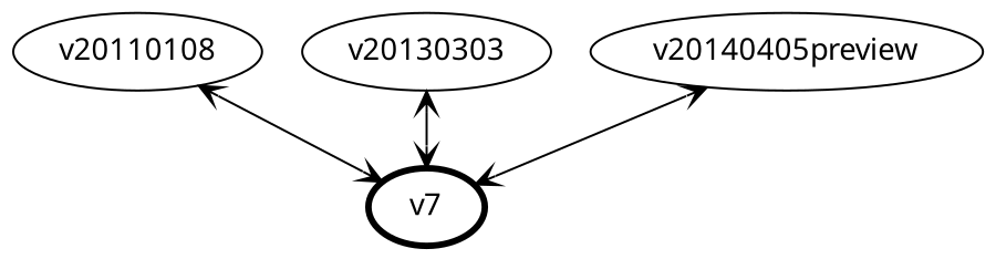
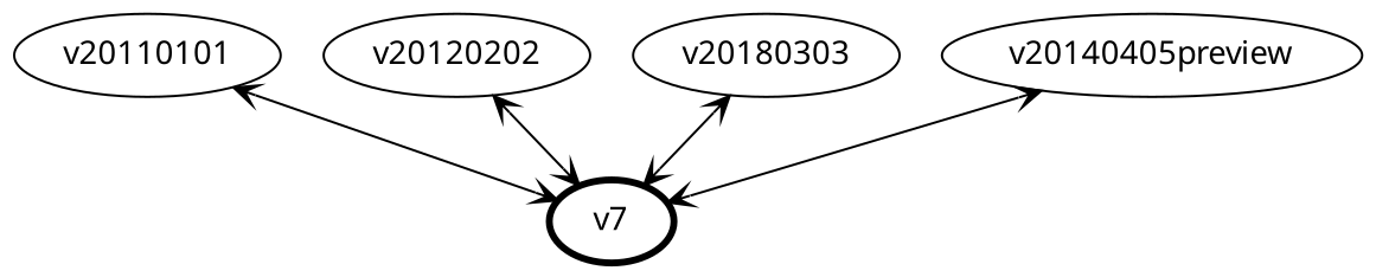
  graph {
    fontname="Noto Sans"
    node [fontname="Noto Sans" group=api shape=ellipse]
    edge [arrowhead=vee arrowtail=vee dir=both fontname="Noto Sans"]
-   v20110101 [label=v20110108]
-   v20130303
+   v20110101
+   v20120202
+   v20130303 [label=v20180303]
    n4 [label=v20140405preview]
    n5 [label=v7 penwidth=3 group=""]
    subgraph sub_1 {
      label="API Versions"
      labelloc=t
      rank=same
      v20110101
+     v20120202
      v20130303
      n4
    }
    v20110101 -- n5
+   v20120202 -- n5
    v20130303 -- n5
    n4 -- n5
  }
